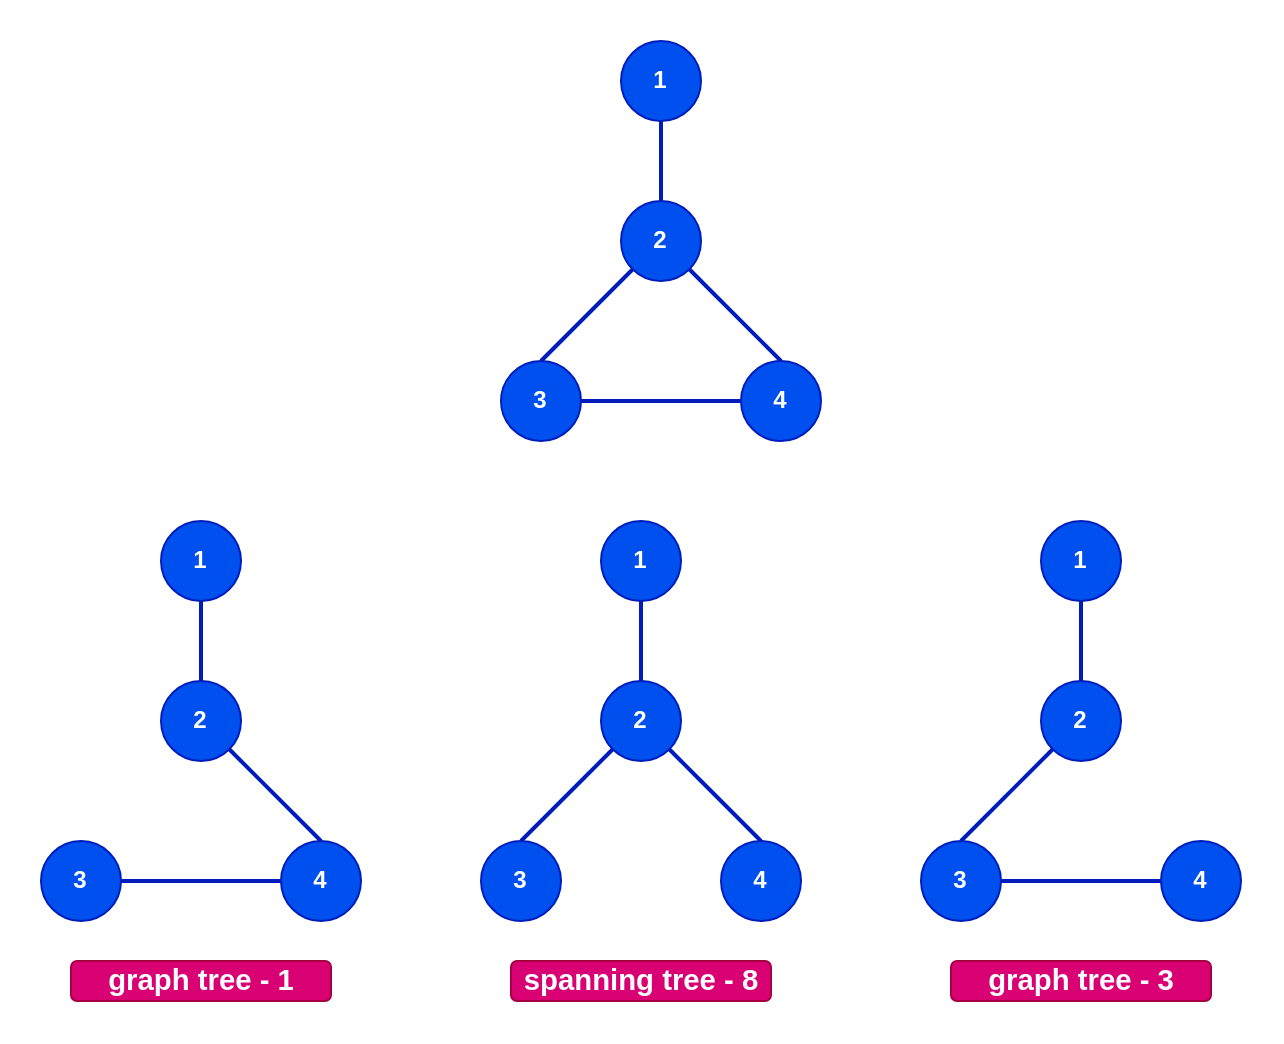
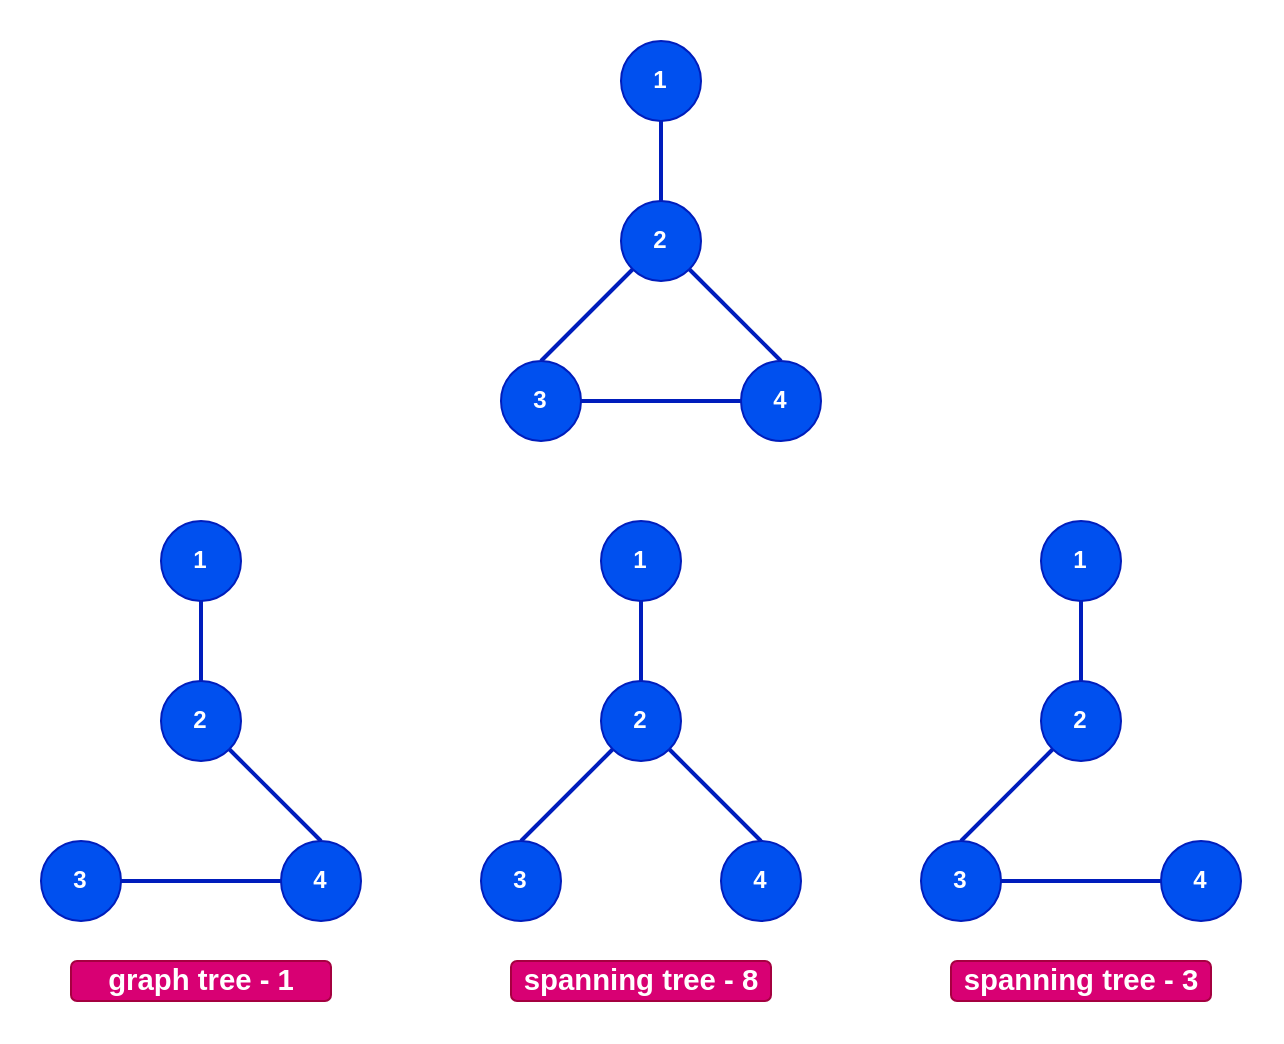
  <mxCell id="0" />
  <mxCell id="1" parent="0" />
  <mxCell id="2" style="rounded=0;orthogonalLoop=1;jettySize=auto;html=1;exitX=0.5;exitY=1;exitDx=0;exitDy=0;endArrow=none;endFill=0;fillColor=#0050ef;strokeColor=#001DBC;fontStyle=1;strokeWidth=2;" edge="1" parent="1" source="3" target="6"><mxGeometry relative="1" as="geometry" /></mxCell>
  <mxCell id="3" value="1" style="ellipse;whiteSpace=wrap;html=1;aspect=fixed;fillColor=#0050ef;fontColor=#ffffff;strokeColor=#001DBC;fontStyle=1" vertex="1" parent="1"><mxGeometry x="310" y="20" width="40" height="40" as="geometry" /></mxCell>
  <mxCell id="4" style="edgeStyle=none;rounded=0;orthogonalLoop=1;jettySize=auto;html=1;exitX=0;exitY=1;exitDx=0;exitDy=0;entryX=0.5;entryY=0;entryDx=0;entryDy=0;endArrow=none;endFill=0;fillColor=#0050ef;strokeColor=#001DBC;fontStyle=1;strokeWidth=2;" edge="1" parent="1" source="6" target="7"><mxGeometry relative="1" as="geometry" /></mxCell>
  <mxCell id="5" style="edgeStyle=none;rounded=0;orthogonalLoop=1;jettySize=auto;html=1;exitX=1;exitY=1;exitDx=0;exitDy=0;entryX=0.5;entryY=0;entryDx=0;entryDy=0;endArrow=none;endFill=0;fillColor=#0050ef;strokeColor=#001DBC;fontStyle=1;strokeWidth=2;" edge="1" parent="1" source="6" target="9"><mxGeometry relative="1" as="geometry" /></mxCell>
  <mxCell id="6" value="2" style="ellipse;whiteSpace=wrap;html=1;aspect=fixed;fillColor=#0050ef;fontColor=#ffffff;strokeColor=#001DBC;fontStyle=1" vertex="1" parent="1"><mxGeometry x="310" y="100" width="40" height="40" as="geometry" /></mxCell>
  <mxCell id="7" value="3" style="ellipse;whiteSpace=wrap;html=1;aspect=fixed;fillColor=#0050ef;fontColor=#ffffff;strokeColor=#001DBC;fontStyle=1" vertex="1" parent="1"><mxGeometry x="250" y="180" width="40" height="40" as="geometry" /></mxCell>
  <mxCell id="8" style="edgeStyle=none;rounded=0;orthogonalLoop=1;jettySize=auto;html=1;exitX=0;exitY=0.5;exitDx=0;exitDy=0;entryX=1;entryY=0.5;entryDx=0;entryDy=0;endArrow=none;endFill=0;fillColor=#0050ef;strokeColor=#001DBC;fontStyle=1;strokeWidth=2;" edge="1" parent="1" source="9" target="7"><mxGeometry relative="1" as="geometry" /></mxCell>
  <mxCell id="9" value="4" style="ellipse;whiteSpace=wrap;html=1;aspect=fixed;fillColor=#0050ef;fontColor=#ffffff;strokeColor=#001DBC;fontStyle=1" vertex="1" parent="1"><mxGeometry x="370" y="180" width="40" height="40" as="geometry" /></mxCell>
  <mxCell id="10" style="rounded=0;orthogonalLoop=1;jettySize=auto;html=1;exitX=0.5;exitY=1;exitDx=0;exitDy=0;endArrow=none;endFill=0;fillColor=#0050ef;strokeColor=#001DBC;fontStyle=1;strokeWidth=2;" edge="1" source="11" target="13" parent="1"><mxGeometry relative="1" as="geometry" /></mxCell>
  <mxCell id="11" value="1" style="ellipse;whiteSpace=wrap;html=1;aspect=fixed;fillColor=#0050ef;fontColor=#ffffff;strokeColor=#001DBC;fontStyle=1" vertex="1" parent="1"><mxGeometry x="80" y="260" width="40" height="40" as="geometry" /></mxCell>
  <mxCell id="12" style="edgeStyle=none;rounded=0;orthogonalLoop=1;jettySize=auto;html=1;exitX=1;exitY=1;exitDx=0;exitDy=0;entryX=0.5;entryY=0;entryDx=0;entryDy=0;endArrow=none;endFill=0;fillColor=#0050ef;strokeColor=#001DBC;fontStyle=1;strokeWidth=2;" edge="1" source="13" target="16" parent="1"><mxGeometry relative="1" as="geometry" /></mxCell>
  <mxCell id="13" value="2" style="ellipse;whiteSpace=wrap;html=1;aspect=fixed;fillColor=#0050ef;fontColor=#ffffff;strokeColor=#001DBC;fontStyle=1" vertex="1" parent="1"><mxGeometry x="80" y="340" width="40" height="40" as="geometry" /></mxCell>
  <mxCell id="14" value="3" style="ellipse;whiteSpace=wrap;html=1;aspect=fixed;fillColor=#0050ef;fontColor=#ffffff;strokeColor=#001DBC;fontStyle=1" vertex="1" parent="1"><mxGeometry x="20" y="420" width="40" height="40" as="geometry" /></mxCell>
  <mxCell id="15" style="edgeStyle=none;rounded=0;orthogonalLoop=1;jettySize=auto;html=1;exitX=0;exitY=0.5;exitDx=0;exitDy=0;entryX=1;entryY=0.5;entryDx=0;entryDy=0;endArrow=none;endFill=0;fillColor=#0050ef;strokeColor=#001DBC;fontStyle=1;strokeWidth=2;" edge="1" source="16" target="14" parent="1"><mxGeometry relative="1" as="geometry" /></mxCell>
  <mxCell id="16" value="4" style="ellipse;whiteSpace=wrap;html=1;aspect=fixed;fillColor=#0050ef;fontColor=#ffffff;strokeColor=#001DBC;fontStyle=1" vertex="1" parent="1"><mxGeometry x="140" y="420" width="40" height="40" as="geometry" /></mxCell>
  <mxCell id="17" style="rounded=0;orthogonalLoop=1;jettySize=auto;html=1;exitX=0.5;exitY=1;exitDx=0;exitDy=0;endArrow=none;endFill=0;fillColor=#0050ef;strokeColor=#001DBC;fontStyle=1;strokeWidth=2;" edge="1" source="18" target="21" parent="1"><mxGeometry relative="1" as="geometry" /></mxCell>
  <mxCell id="18" value="1" style="ellipse;whiteSpace=wrap;html=1;aspect=fixed;fillColor=#0050ef;fontColor=#ffffff;strokeColor=#001DBC;fontStyle=1" vertex="1" parent="1"><mxGeometry x="300" y="260" width="40" height="40" as="geometry" /></mxCell>
  <mxCell id="19" style="edgeStyle=none;rounded=0;orthogonalLoop=1;jettySize=auto;html=1;exitX=0;exitY=1;exitDx=0;exitDy=0;entryX=0.5;entryY=0;entryDx=0;entryDy=0;endArrow=none;endFill=0;fillColor=#0050ef;strokeColor=#001DBC;fontStyle=1;strokeWidth=2;" edge="1" source="21" target="22" parent="1"><mxGeometry relative="1" as="geometry" /></mxCell>
  <mxCell id="20" style="edgeStyle=none;rounded=0;orthogonalLoop=1;jettySize=auto;html=1;exitX=1;exitY=1;exitDx=0;exitDy=0;entryX=0.5;entryY=0;entryDx=0;entryDy=0;endArrow=none;endFill=0;fillColor=#0050ef;strokeColor=#001DBC;fontStyle=1;strokeWidth=2;" edge="1" source="21" target="23" parent="1"><mxGeometry relative="1" as="geometry" /></mxCell>
  <mxCell id="21" value="2" style="ellipse;whiteSpace=wrap;html=1;aspect=fixed;fillColor=#0050ef;fontColor=#ffffff;strokeColor=#001DBC;fontStyle=1" vertex="1" parent="1"><mxGeometry x="300" y="340" width="40" height="40" as="geometry" /></mxCell>
  <mxCell id="22" value="3" style="ellipse;whiteSpace=wrap;html=1;aspect=fixed;fillColor=#0050ef;fontColor=#ffffff;strokeColor=#001DBC;fontStyle=1" vertex="1" parent="1"><mxGeometry x="240" y="420" width="40" height="40" as="geometry" /></mxCell>
  <mxCell id="23" value="4" style="ellipse;whiteSpace=wrap;html=1;aspect=fixed;fillColor=#0050ef;fontColor=#ffffff;strokeColor=#001DBC;fontStyle=1" vertex="1" parent="1"><mxGeometry x="360" y="420" width="40" height="40" as="geometry" /></mxCell>
  <mxCell id="24" style="rounded=0;orthogonalLoop=1;jettySize=auto;html=1;exitX=0.5;exitY=1;exitDx=0;exitDy=0;endArrow=none;endFill=0;fillColor=#0050ef;strokeColor=#001DBC;fontStyle=1;strokeWidth=2;" edge="1" source="25" target="27" parent="1"><mxGeometry relative="1" as="geometry" /></mxCell>
  <mxCell id="25" value="1" style="ellipse;whiteSpace=wrap;html=1;aspect=fixed;fillColor=#0050ef;fontColor=#ffffff;strokeColor=#001DBC;fontStyle=1" vertex="1" parent="1"><mxGeometry x="520" y="260" width="40" height="40" as="geometry" /></mxCell>
  <mxCell id="26" style="edgeStyle=none;rounded=0;orthogonalLoop=1;jettySize=auto;html=1;exitX=0;exitY=1;exitDx=0;exitDy=0;entryX=0.5;entryY=0;entryDx=0;entryDy=0;endArrow=none;endFill=0;fillColor=#0050ef;strokeColor=#001DBC;fontStyle=1;strokeWidth=2;" edge="1" source="27" target="28" parent="1"><mxGeometry relative="1" as="geometry" /></mxCell>
  <mxCell id="27" value="2" style="ellipse;whiteSpace=wrap;html=1;aspect=fixed;fillColor=#0050ef;fontColor=#ffffff;strokeColor=#001DBC;fontStyle=1" vertex="1" parent="1"><mxGeometry x="520" y="340" width="40" height="40" as="geometry" /></mxCell>
  <mxCell id="28" value="3" style="ellipse;whiteSpace=wrap;html=1;aspect=fixed;fillColor=#0050ef;fontColor=#ffffff;strokeColor=#001DBC;fontStyle=1" vertex="1" parent="1"><mxGeometry x="460" y="420" width="40" height="40" as="geometry" /></mxCell>
  <mxCell id="29" style="edgeStyle=none;rounded=0;orthogonalLoop=1;jettySize=auto;html=1;exitX=0;exitY=0.5;exitDx=0;exitDy=0;entryX=1;entryY=0.5;entryDx=0;entryDy=0;endArrow=none;endFill=0;fillColor=#0050ef;strokeColor=#001DBC;fontStyle=1;strokeWidth=2;" edge="1" source="30" target="28" parent="1"><mxGeometry relative="1" as="geometry" /></mxCell>
  <mxCell id="30" value="4" style="ellipse;whiteSpace=wrap;html=1;aspect=fixed;fillColor=#0050ef;fontColor=#ffffff;strokeColor=#001DBC;fontStyle=1" vertex="1" parent="1"><mxGeometry x="580" y="420" width="40" height="40" as="geometry" /></mxCell>
  <mxCell id="31" value="&lt;span&gt;&lt;span style=&quot;font-size: 11pt; font-family: &amp;quot;arial&amp;quot;; background-color: transparent; font-style: normal; font-variant: normal; text-decoration: none; vertical-align: baseline;&quot; id=&quot;docs-internal-guid-60c91ade-7fff-c4dd-2ca3-1d98da3ce964&quot;&gt;graph tree - 1&lt;br&gt;&lt;/span&gt;&lt;/span&gt;" style="text;html=1;align=center;verticalAlign=middle;resizable=0;points=[];autosize=1;strokeColor=#A50040;fillColor=#d80073;fontColor=#FFFFFF;fontStyle=1;labelBorderColor=none;rounded=1;" vertex="1" parent="1"><mxGeometry x="35" y="480" width="130" height="20" as="geometry" /></mxCell>
  <mxCell id="32" value="&lt;span&gt;&lt;span style=&quot;font-size: 11pt ; font-family: &amp;#34;arial&amp;#34; ; background-color: transparent ; font-style: normal ; font-variant: normal ; text-decoration: none ; vertical-align: baseline&quot; id=&quot;docs-internal-guid-60c91ade-7fff-c4dd-2ca3-1d98da3ce964&quot;&gt;spanning tree - 8&lt;br&gt;&lt;/span&gt;&lt;/span&gt;" style="text;html=1;align=center;verticalAlign=middle;resizable=0;points=[];autosize=1;strokeColor=#A50040;fillColor=#d80073;fontColor=#FFFFFF;fontStyle=1;labelBorderColor=none;rounded=1;" vertex="1" parent="1"><mxGeometry x="255" y="480" width="130" height="20" as="geometry" /></mxCell>
- <mxCell id="33" value="&lt;span&gt;&lt;span style=&quot;font-size: 11pt ; font-family: &amp;#34;arial&amp;#34; ; background-color: transparent ; font-style: normal ; font-variant: normal ; text-decoration: none ; vertical-align: baseline&quot; id=&quot;docs-internal-guid-60c91ade-7fff-c4dd-2ca3-1d98da3ce964&quot;&gt;graph tree - 3&lt;br&gt;&lt;/span&gt;&lt;/span&gt;" style="text;html=1;align=center;verticalAlign=middle;resizable=0;points=[];autosize=1;strokeColor=#A50040;fillColor=#d80073;fontColor=#FFFFFF;fontStyle=1;labelBorderColor=none;rounded=1;" vertex="1" parent="1"><mxGeometry x="475" y="480" width="130" height="20" as="geometry" /></mxCell>
+ <mxCell id="33" value="&lt;span&gt;&lt;span style=&quot;font-size: 11pt ; font-family: &amp;#34;arial&amp;#34; ; background-color: transparent ; font-style: normal ; font-variant: normal ; text-decoration: none ; vertical-align: baseline&quot; id=&quot;docs-internal-guid-60c91ade-7fff-c4dd-2ca3-1d98da3ce964&quot;&gt;spanning tree - 3&lt;br&gt;&lt;/span&gt;&lt;/span&gt;" style="text;html=1;align=center;verticalAlign=middle;resizable=0;points=[];autosize=1;strokeColor=#A50040;fillColor=#d80073;fontColor=#FFFFFF;fontStyle=1;labelBorderColor=none;rounded=1;" vertex="1" parent="1"><mxGeometry x="475" y="480" width="130" height="20" as="geometry" /></mxCell>
